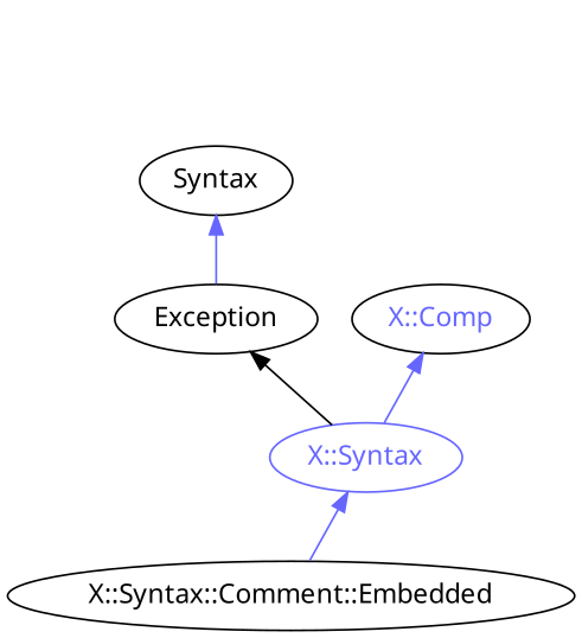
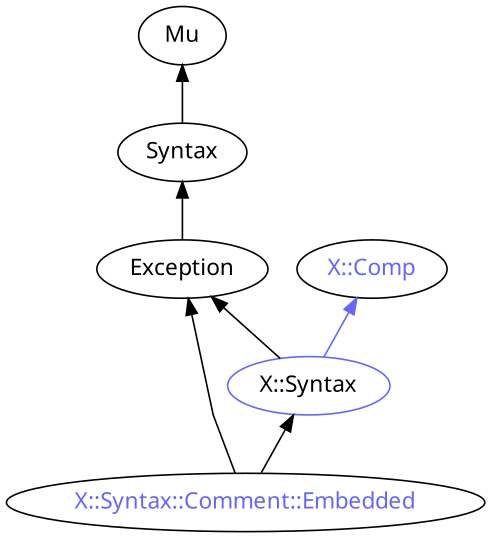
  digraph {
    fontname="Noto Sans"
    rankdir=BT
    splines=polyline
    node [color="#000000" fontcolor="#000000" fontname="Noto Sans"]
    edge [color="#000000" fontname="Noto Sans"]
-   "X::Syntax::Comment::Embedded"
+   "X::Syntax::Comment::Embedded" [fontcolor="#6666FF"]
    Exception
-   "X::Syntax" [color="#6666FF" fontcolor="#6666FF"]
+   "X::Syntax" [color="#6666FF"]
    n4 [label=Syntax]
    "X::Comp" [fontcolor="#6666FF"]
-   "X::Syntax::Comment::Embedded" -> "X::Syntax" [color="#6666FF"]
-   Exception -> n4 [color="#6666FF"]
+   Mu
+   "X::Syntax::Comment::Embedded" -> Exception
+   "X::Syntax::Comment::Embedded" -> "X::Syntax"
+   Exception -> n4
    "X::Syntax" -> Exception
    "X::Syntax" -> "X::Comp" [color="#6666FF"]
+   n4 -> Mu
  }
